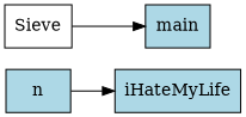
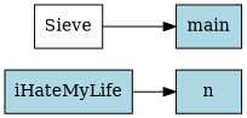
  digraph {
    rankdir=LR
    node [fillcolor=lightblue shape=box style=filled]
    n
    iHateMyLife
    Sieve [fillcolor="" style=""]
    main
-   n -> iHateMyLife
+   iHateMyLife -> n
    Sieve -> main
  }
